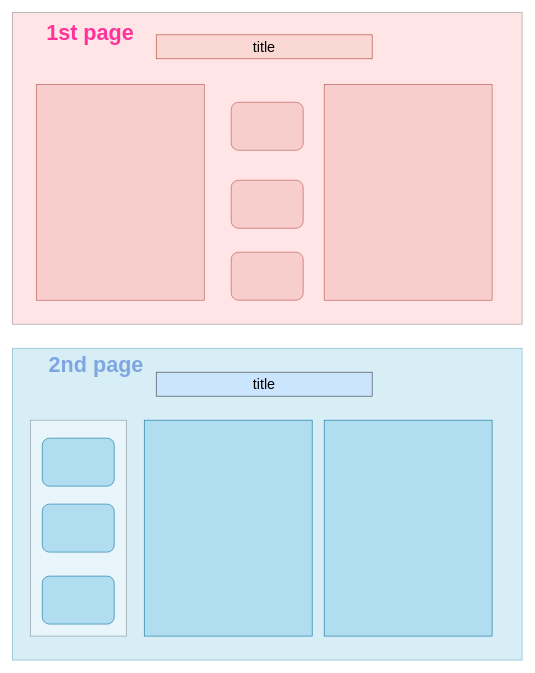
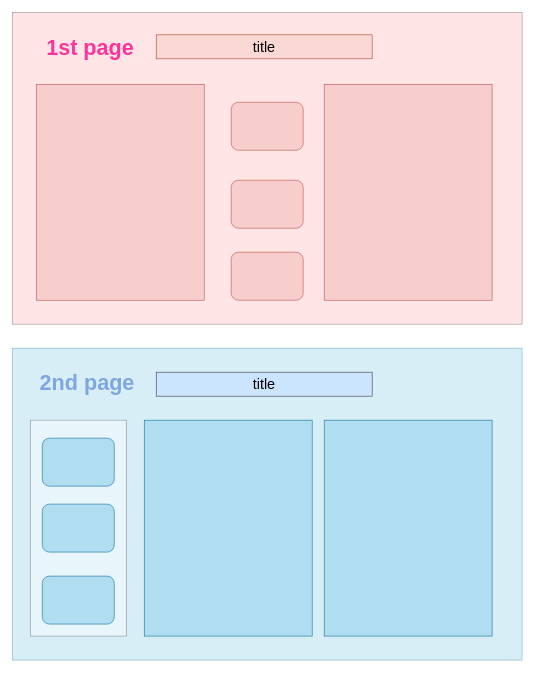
  <mxCell id="0" />
  <mxCell id="1" parent="0" />
  <mxCell id="2" value="" style="rounded=0;whiteSpace=wrap;html=1;fontSize=36;opacity=50;glass=0;shadow=0;sketch=0;fillColor=#ffcccc;strokeColor=#36393d;" vertex="1" parent="1"><mxGeometry width="850" height="520" as="geometry" x="20" y="20" /></mxCell>
  <mxCell id="3" value="" style="rounded=0;whiteSpace=wrap;html=1;fontSize=24;fillColor=#f8cecc;strokeColor=#b85450;" vertex="1" parent="1"><mxGeometry x="60" y="140" width="280" height="360" as="geometry" /></mxCell>
  <mxCell id="4" value="" style="rounded=0;whiteSpace=wrap;html=1;fontSize=24;fillColor=#f8cecc;strokeColor=#b85450;" vertex="1" parent="1"><mxGeometry x="540" y="140" width="280" height="360" as="geometry" /></mxCell>
  <mxCell id="5" value="" style="rounded=1;whiteSpace=wrap;html=1;fontSize=24;fillColor=#f8cecc;strokeColor=#b85450;" vertex="1" parent="1"><mxGeometry x="385" y="170" width="120" height="80" as="geometry" /></mxCell>
  <mxCell id="6" value="" style="rounded=1;whiteSpace=wrap;html=1;fontSize=24;fillColor=#f8cecc;strokeColor=#b85450;" vertex="1" parent="1"><mxGeometry x="385" y="300" width="120" height="80" as="geometry" /></mxCell>
  <mxCell id="7" value="" style="rounded=1;whiteSpace=wrap;html=1;fontSize=24;fillColor=#f8cecc;strokeColor=#b85450;" vertex="1" parent="1"><mxGeometry x="385" y="420" width="120" height="80" as="geometry" /></mxCell>
  <mxCell id="8" value="&lt;font style=&quot;font-size: 24px&quot;&gt;title&lt;/font&gt;" style="rounded=0;whiteSpace=wrap;html=1;fillColor=#fad9d5;strokeColor=#ae4132;" vertex="1" parent="1"><mxGeometry x="260" y="57.5" width="360" height="40" as="geometry" /></mxCell>
- <mxCell id="9" value="&lt;b&gt;&lt;font style=&quot;font-size: 36px&quot; color=&quot;#ff3399&quot;&gt;1st page&lt;/font&gt;&lt;/b&gt;" style="text;html=1;strokeColor=none;fillColor=none;align=center;verticalAlign=middle;whiteSpace=wrap;rounded=0;fontSize=24;" vertex="1" parent="1"><mxGeometry x="70" y="30" width="160" height="45" as="geometry" /></mxCell>
+ <mxCell id="9" value="&lt;b&gt;&lt;font style=&quot;font-size: 36px&quot; color=&quot;#ff3399&quot;&gt;1st page&lt;/font&gt;&lt;/b&gt;" style="text;html=1;strokeColor=none;fillColor=none;align=center;verticalAlign=middle;whiteSpace=wrap;rounded=0;fontSize=24;" vertex="1" parent="1"><mxGeometry x="70" y="55" width="160" height="45" as="geometry" /></mxCell>
  <mxCell id="10" value="" style="rounded=0;whiteSpace=wrap;html=1;fontSize=36;opacity=50;glass=0;shadow=0;sketch=0;fillColor=#b1ddf0;strokeColor=#10739e;" vertex="1" parent="1"><mxGeometry y="580" width="850" height="520" as="geometry" x="20" /></mxCell>
  <mxCell id="11" value="" style="rounded=0;whiteSpace=wrap;html=1;fontSize=24;fillColor=#b1ddf0;strokeColor=#10739e;" vertex="1" parent="1"><mxGeometry x="240" y="700" width="280" height="360" as="geometry" /></mxCell>
  <mxCell id="12" value="" style="rounded=0;whiteSpace=wrap;html=1;fontSize=24;fillColor=#b1ddf0;strokeColor=#10739e;" vertex="1" parent="1"><mxGeometry x="540" y="700" width="280" height="360" as="geometry" /></mxCell>
  <mxCell id="13" value="&lt;font style=&quot;font-size: 24px&quot;&gt;title&lt;/font&gt;" style="rounded=0;whiteSpace=wrap;html=1;fillColor=#cce5ff;strokeColor=#36393d;" vertex="1" parent="1"><mxGeometry x="260" y="620" width="360" height="40" as="geometry" /></mxCell>
- <mxCell id="14" value="&lt;b&gt;&lt;font style=&quot;font-size: 36px&quot; color=&quot;#7ea6e0&quot;&gt;2nd page&lt;/font&gt;&lt;/b&gt;" style="text;html=1;strokeColor=none;fillColor=none;align=center;verticalAlign=middle;whiteSpace=wrap;rounded=0;fontSize=24;" vertex="1" parent="1"><mxGeometry x="75" y="585" width="170" height="45" as="geometry" /></mxCell>
+ <mxCell id="14" value="&lt;b&gt;&lt;font style=&quot;font-size: 36px&quot; color=&quot;#7ea6e0&quot;&gt;2nd page&lt;/font&gt;&lt;/b&gt;" style="text;html=1;strokeColor=none;fillColor=none;align=center;verticalAlign=middle;whiteSpace=wrap;rounded=0;fontSize=24;" vertex="1" parent="1"><mxGeometry x="60" y="615" width="170" height="45" as="geometry" /></mxCell>
  <mxCell id="15" value="" style="rounded=0;whiteSpace=wrap;html=1;shadow=0;glass=0;sketch=0;fontSize=36;fontColor=#7EA6E0;opacity=40;" vertex="1" parent="1"><mxGeometry x="50" y="700" width="160" height="360" as="geometry" /></mxCell>
  <mxCell id="16" value="" style="rounded=1;whiteSpace=wrap;html=1;fontSize=24;fillColor=#b1ddf0;strokeColor=#10739e;" vertex="1" parent="1"><mxGeometry x="70" y="960" width="120" height="80" as="geometry" /></mxCell>
  <mxCell id="17" value="" style="rounded=1;whiteSpace=wrap;html=1;fontSize=24;fillColor=#b1ddf0;strokeColor=#10739e;" vertex="1" parent="1"><mxGeometry x="70" y="840" width="120" height="80" as="geometry" /></mxCell>
  <mxCell id="18" value="" style="rounded=1;whiteSpace=wrap;html=1;fontSize=24;fillColor=#b1ddf0;strokeColor=#10739e;" vertex="1" parent="1"><mxGeometry x="70" y="730" width="120" height="80" as="geometry" /></mxCell>
